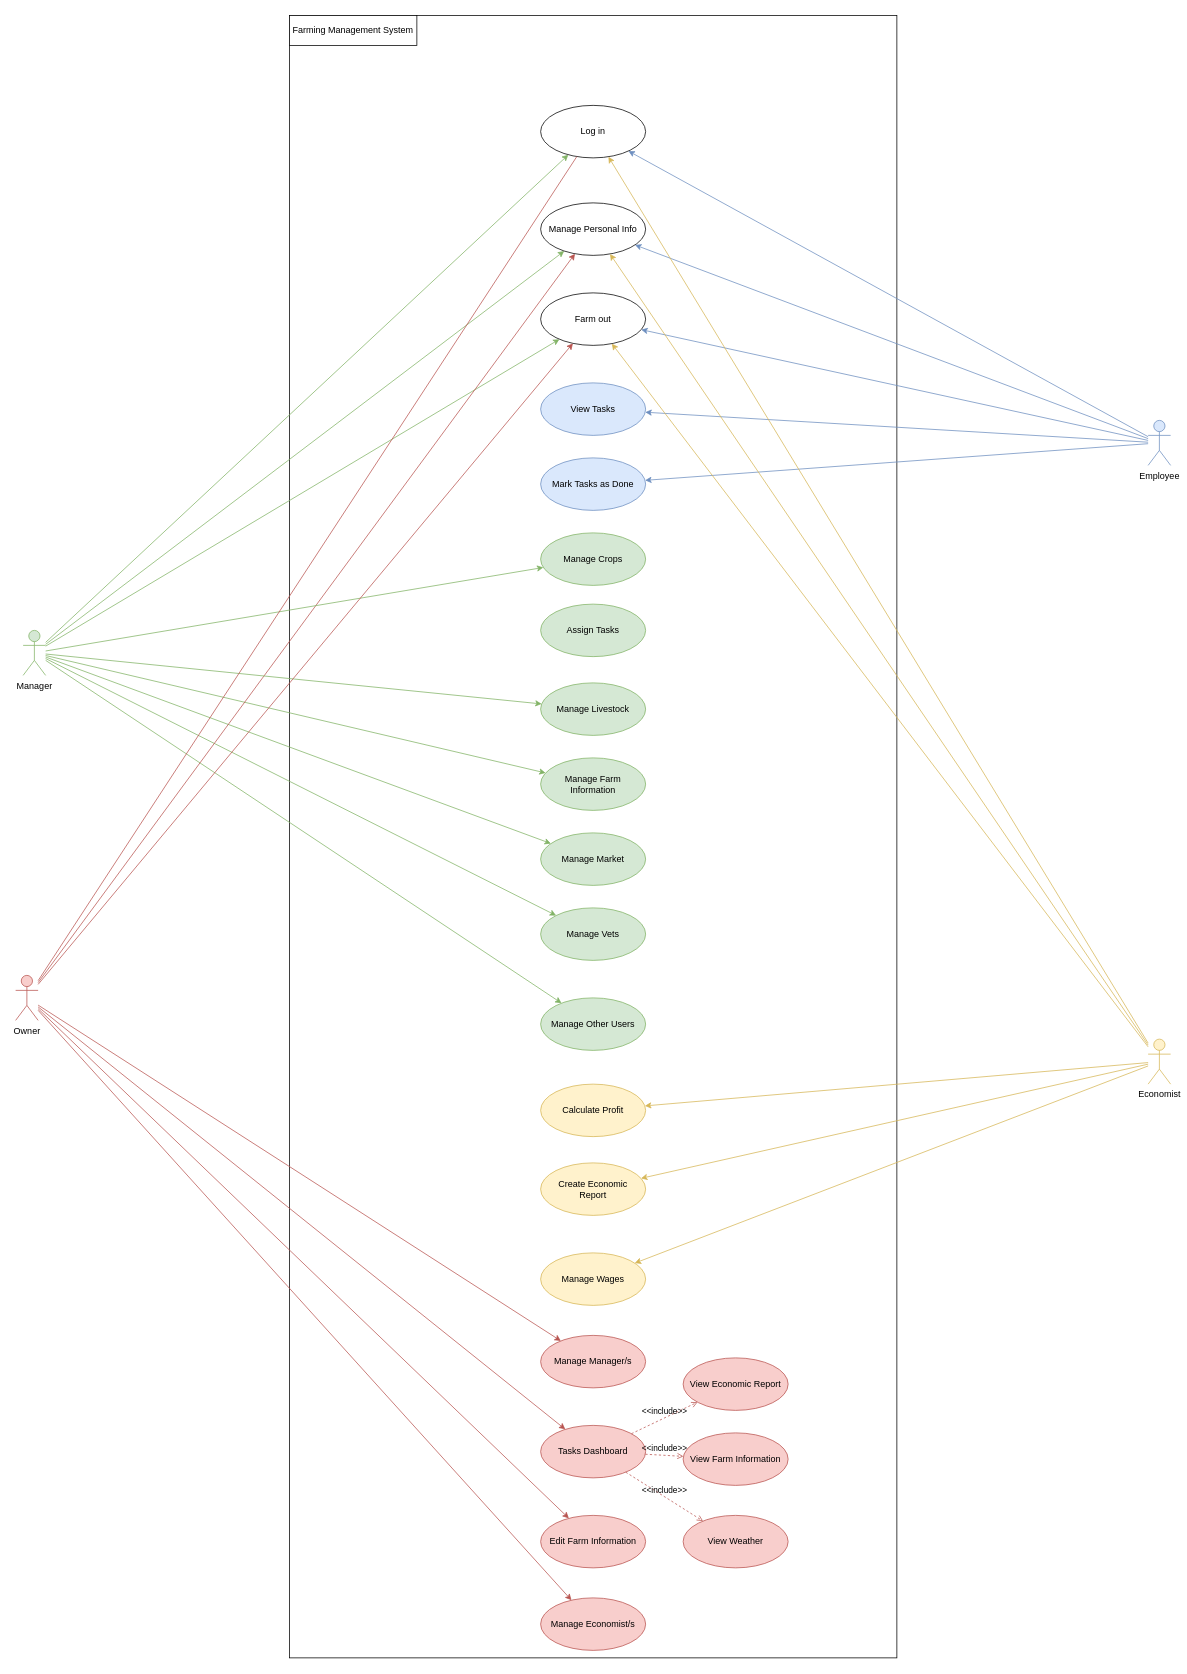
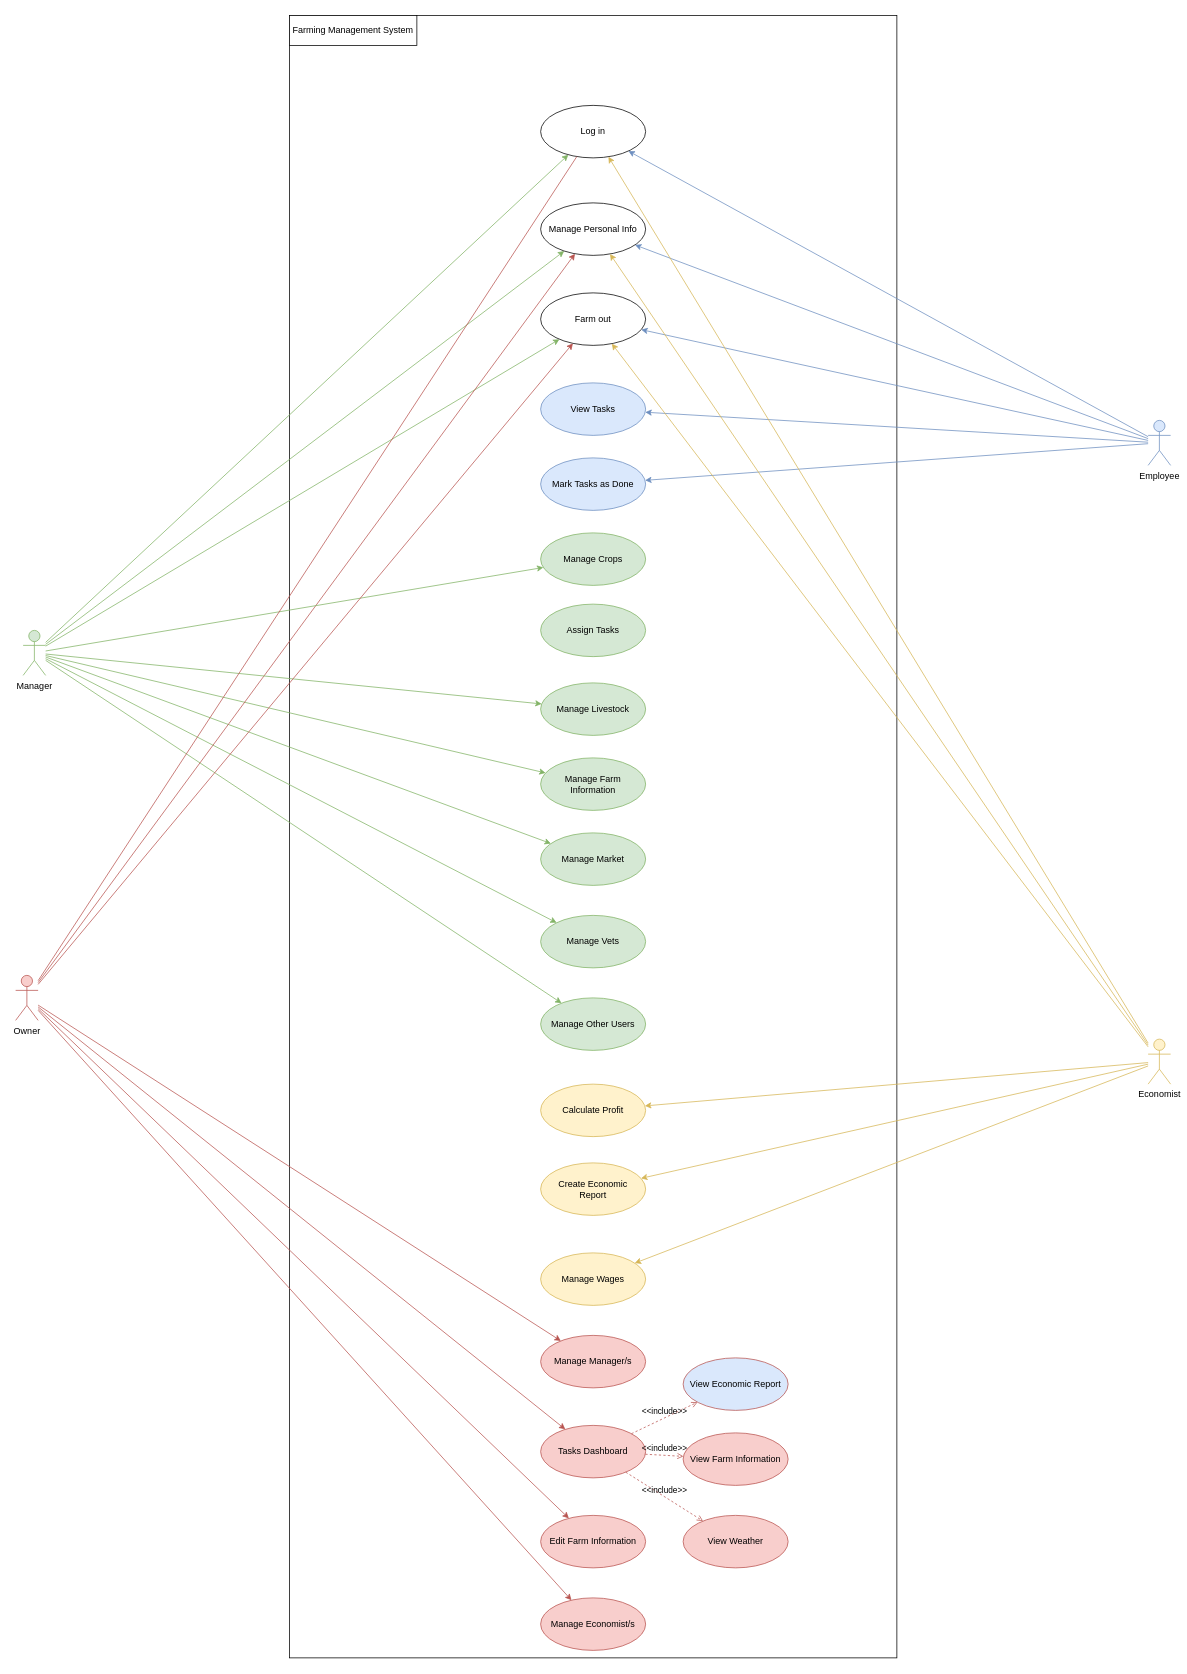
  <mxCell id="0" />
  <mxCell id="1" parent="0" />
  <mxCell id="2" value="" style="whiteSpace=wrap;html=1;fontSize=9;" parent="1" vertex="1"><mxGeometry x="385" y="20" width="810" height="2190" as="geometry" /></mxCell>
  <mxCell id="3" value="Manager" style="shape=umlActor;verticalLabelPosition=bottom;verticalAlign=top;html=1;outlineConnect=0;fillColor=#d5e8d4;strokeColor=#82b366;" parent="1" vertex="1"><mxGeometry x="30" y="840" width="30" height="60" as="geometry" /></mxCell>
  <mxCell id="4" value="Log in" style="ellipse;whiteSpace=wrap;html=1;" parent="1" vertex="1"><mxGeometry x="720" y="140" width="140" height="70" as="geometry" /></mxCell>
  <mxCell id="5" value="" style="endArrow=classic;html=1;fillColor=#d5e8d4;strokeColor=#82b366;" parent="1" source="3" target="4" edge="1"><mxGeometry width="50" height="50" relative="1" as="geometry"><mxPoint x="580" y="350" as="sourcePoint" /><mxPoint x="630" y="300" as="targetPoint" /></mxGeometry></mxCell>
  <mxCell id="6" value="" style="endArrow=classic;html=1;fillColor=#d5e8d4;strokeColor=#82b366;" parent="1" source="3" target="13" edge="1"><mxGeometry width="50" height="50" relative="1" as="geometry"><mxPoint x="590" y="360" as="sourcePoint" /><mxPoint x="640" y="310" as="targetPoint" /></mxGeometry></mxCell>
  <mxCell id="7" value="" style="endArrow=classic;html=1;fillColor=#d5e8d4;strokeColor=#82b366;" parent="1" source="3" target="12" edge="1"><mxGeometry width="50" height="50" relative="1" as="geometry"><mxPoint x="600" y="370" as="sourcePoint" /><mxPoint x="650" y="320" as="targetPoint" /></mxGeometry></mxCell>
  <mxCell id="8" value="" style="endArrow=classic;html=1;fillColor=#d5e8d4;strokeColor=#82b366;" parent="1" source="3" target="54" edge="1"><mxGeometry width="50" height="50" relative="1" as="geometry"><mxPoint x="590" y="650" as="sourcePoint" /><mxPoint x="640" y="600" as="targetPoint" /></mxGeometry></mxCell>
  <mxCell id="9" value="" style="endArrow=classic;html=1;fillColor=#d5e8d4;strokeColor=#82b366;" parent="1" source="3" target="14" edge="1"><mxGeometry width="50" height="50" relative="1" as="geometry"><mxPoint x="600" y="660" as="sourcePoint" /><mxPoint x="650" y="610" as="targetPoint" /></mxGeometry></mxCell>
  <mxCell id="10" value="" style="endArrow=classic;html=1;fillColor=#d5e8d4;strokeColor=#82b366;" parent="1" source="3" target="16" edge="1"><mxGeometry width="50" height="50" relative="1" as="geometry"><mxPoint x="630" y="690" as="sourcePoint" /><mxPoint x="680" y="640" as="targetPoint" /></mxGeometry></mxCell>
  <mxCell id="11" value="" style="endArrow=classic;html=1;fillColor=#d5e8d4;strokeColor=#82b366;" parent="1" source="3" target="17" edge="1"><mxGeometry width="50" height="50" relative="1" as="geometry"><mxPoint x="640" y="700" as="sourcePoint" /><mxPoint x="690" y="650" as="targetPoint" /></mxGeometry></mxCell>
  <mxCell id="12" value="Farm out" style="ellipse;whiteSpace=wrap;html=1;" parent="1" vertex="1"><mxGeometry x="720" y="390" width="140" height="70" as="geometry" /></mxCell>
  <mxCell id="13" value="Manage Personal Info" style="ellipse;whiteSpace=wrap;html=1;" parent="1" vertex="1"><mxGeometry x="720" y="270" width="140" height="70" as="geometry" /></mxCell>
  <mxCell id="14" value="Manage Other Users" style="ellipse;whiteSpace=wrap;html=1;fillColor=#d5e8d4;strokeColor=#82b366;" parent="1" vertex="1"><mxGeometry x="720" y="1330" width="140" height="70" as="geometry" /></mxCell>
  <mxCell id="15" value="Manage Crops" style="ellipse;whiteSpace=wrap;html=1;fillColor=#d5e8d4;strokeColor=#82b366;" parent="1" vertex="1"><mxGeometry x="720" y="710" width="140" height="70" as="geometry" /></mxCell>
  <mxCell id="16" value="Manage Market" style="ellipse;whiteSpace=wrap;html=1;fillColor=#d5e8d4;strokeColor=#82b366;" parent="1" vertex="1"><mxGeometry x="720" y="1110" width="140" height="70" as="geometry" /></mxCell>
- <mxCell id="17" value="Manage Vets" style="ellipse;whiteSpace=wrap;html=1;fillColor=#d5e8d4;strokeColor=#82b366;" parent="1" vertex="1"><mxGeometry x="720" y="1210" width="140" height="70" as="geometry" /></mxCell>
+ <mxCell id="17" value="Manage Vets" style="ellipse;whiteSpace=wrap;html=1;fillColor=#d5e8d4;strokeColor=#82b366;" parent="1" vertex="1"><mxGeometry x="720" y="1220" width="140" height="70" as="geometry" /></mxCell>
  <mxCell id="18" value="Assign Tasks" style="ellipse;whiteSpace=wrap;html=1;fillColor=#d5e8d4;strokeColor=#82b366;" parent="1" vertex="1"><mxGeometry x="720" y="805" width="140" height="70" as="geometry" /></mxCell>
  <mxCell id="19" value="Owner" style="shape=umlActor;verticalLabelPosition=bottom;verticalAlign=top;html=1;fillColor=#f8cecc;strokeColor=#b85450;" parent="1" vertex="1"><mxGeometry x="20" y="1300" width="30" height="60" as="geometry" /></mxCell>
  <mxCell id="20" value="" style="endArrow=classic;html=1;fillColor=#f8cecc;strokeColor=#b85450;" parent="1" source="19" target="13" edge="1"><mxGeometry width="50" height="50" relative="1" as="geometry"><mxPoint x="60" y="1327.571" as="sourcePoint" /><mxPoint x="229.779" y="1126.57" as="targetPoint" /></mxGeometry></mxCell>
  <mxCell id="21" value="Manage Manager/s" style="ellipse;whiteSpace=wrap;html=1;fillColor=#f8cecc;strokeColor=#b85450;" parent="1" vertex="1"><mxGeometry x="720" y="1780" width="140" height="70" as="geometry" /></mxCell>
  <mxCell id="22" value="" style="endArrow=classic;html=1;fillColor=#f8cecc;strokeColor=#b85450;" parent="1" source="19" target="21" edge="1"><mxGeometry width="50" height="50" relative="1" as="geometry"><mxPoint x="60" y="1342.1" as="sourcePoint" /><mxPoint x="227.593" y="1365.563" as="targetPoint" /></mxGeometry></mxCell>
  <mxCell id="23" value="" style="endArrow=classic;html=1;fillColor=#f8cecc;strokeColor=#b85450;" parent="1" source="19" target="24" edge="1"><mxGeometry width="50" height="50" relative="1" as="geometry"><mxPoint x="60" y="1416.286" as="sourcePoint" /><mxPoint x="247.593" y="1465.563" as="targetPoint" /></mxGeometry></mxCell>
  <mxCell id="24" value="Tasks Dashboard" style="ellipse;whiteSpace=wrap;html=1;fillColor=#f8cecc;strokeColor=#b85450;" parent="1" vertex="1"><mxGeometry x="720" y="1900" width="140" height="70" as="geometry" /></mxCell>
  <mxCell id="25" value="&amp;lt;&amp;lt;include&amp;gt;&amp;gt;" style="html=1;verticalAlign=bottom;labelBackgroundColor=none;endArrow=open;endFill=0;dashed=1;fillColor=#f8cecc;strokeColor=#b85450;" parent="1" source="24" target="26" edge="1"><mxGeometry width="160" relative="1" as="geometry"><mxPoint x="890" y="1630" as="sourcePoint" /><mxPoint x="1050" y="1630" as="targetPoint" /></mxGeometry></mxCell>
  <mxCell id="26" value="View Farm Information" style="ellipse;whiteSpace=wrap;html=1;fillColor=#f8cecc;strokeColor=#b85450;" parent="1" vertex="1"><mxGeometry x="910" y="1910" width="140" height="70" as="geometry" /></mxCell>
  <mxCell id="27" value="&amp;lt;&amp;lt;include&amp;gt;&amp;gt;" style="html=1;verticalAlign=bottom;labelBackgroundColor=none;endArrow=open;endFill=0;dashed=1;fillColor=#f8cecc;strokeColor=#b85450;" parent="1" source="24" target="28" edge="1"><mxGeometry width="160" relative="1" as="geometry"><mxPoint x="943.023" y="1891.045" as="sourcePoint" /><mxPoint x="940" y="1740" as="targetPoint" /></mxGeometry></mxCell>
  <mxCell id="28" value="View Weather" style="ellipse;whiteSpace=wrap;html=1;fillColor=#f8cecc;strokeColor=#b85450;" parent="1" vertex="1"><mxGeometry x="910" y="2020" width="140" height="70" as="geometry" /></mxCell>
  <mxCell id="29" value="" style="endArrow=classic;html=1;fillColor=#f8cecc;strokeColor=#b85450;" parent="1" source="19" target="30" edge="1"><mxGeometry width="50" height="50" relative="1" as="geometry"><mxPoint x="50" y="1538.259" as="sourcePoint" /><mxPoint x="247.593" y="1675.563" as="targetPoint" /></mxGeometry></mxCell>
  <mxCell id="30" value="Edit Farm Information" style="ellipse;whiteSpace=wrap;html=1;fillColor=#f8cecc;strokeColor=#b85450;" parent="1" vertex="1"><mxGeometry x="720" y="2020" width="140" height="70" as="geometry" /></mxCell>
  <mxCell id="31" value="Manage Economist/s" style="ellipse;whiteSpace=wrap;html=1;fillColor=#f8cecc;strokeColor=#b85450;" parent="1" vertex="1"><mxGeometry x="720" y="2130" width="140" height="70" as="geometry" /></mxCell>
  <mxCell id="32" value="" style="endArrow=classic;html=1;fillColor=#f8cecc;strokeColor=#b85450;" parent="1" source="19" target="31" edge="1"><mxGeometry width="50" height="50" relative="1" as="geometry"><mxPoint x="60" y="1761.592" as="sourcePoint" /><mxPoint x="237.593" y="1805.563" as="targetPoint" /></mxGeometry></mxCell>
  <mxCell id="33" value="&amp;lt;&amp;lt;include&amp;gt;&amp;gt;" style="html=1;verticalAlign=bottom;labelBackgroundColor=none;endArrow=open;endFill=0;dashed=1;fillColor=#f8cecc;strokeColor=#b85450;" parent="1" source="24" target="34" edge="1"><mxGeometry width="160" relative="1" as="geometry"><mxPoint x="886.257" y="1711.269" as="sourcePoint" /><mxPoint x="950" y="1750" as="targetPoint" /></mxGeometry></mxCell>
- <mxCell id="34" value="View Economic Report" style="ellipse;whiteSpace=wrap;html=1;fillColor=#f8cecc;strokeColor=#b85450;" parent="1" vertex="1"><mxGeometry x="910" y="1810" width="140" height="70" as="geometry" /></mxCell>
+ <mxCell id="34" value="View Economic Report" style="ellipse;whiteSpace=wrap;html=1;fillColor=#dae8fc;strokeColor=#b85450;" parent="1" vertex="1"><mxGeometry x="910" y="1810" width="140" height="70" as="geometry" /></mxCell>
  <mxCell id="35" value="Employee" style="shape=umlActor;verticalLabelPosition=bottom;verticalAlign=top;html=1;fillColor=#dae8fc;strokeColor=#6c8ebf;" parent="1" vertex="1"><mxGeometry x="1530" y="560" width="30" height="60" as="geometry" /></mxCell>
  <mxCell id="36" value="" style="endArrow=classic;html=1;fillColor=#dae8fc;strokeColor=#6c8ebf;" parent="1" source="35" target="4" edge="1"><mxGeometry width="50" height="50" relative="1" as="geometry"><mxPoint x="1180" y="720" as="sourcePoint" /><mxPoint x="931.238" y="419.725" as="targetPoint" /></mxGeometry></mxCell>
  <mxCell id="37" value="" style="endArrow=classic;html=1;fillColor=#dae8fc;strokeColor=#6c8ebf;" parent="1" source="35" target="13" edge="1"><mxGeometry width="50" height="50" relative="1" as="geometry"><mxPoint x="910" y="597.571" as="sourcePoint" /><mxPoint x="700" y="480" as="targetPoint" /></mxGeometry></mxCell>
  <mxCell id="38" value="View Tasks" style="ellipse;whiteSpace=wrap;html=1;fillColor=#dae8fc;strokeColor=#6c8ebf;" parent="1" vertex="1"><mxGeometry x="720" y="510" width="140" height="70" as="geometry" /></mxCell>
  <mxCell id="39" value="" style="endArrow=classic;html=1;fillColor=#dae8fc;strokeColor=#6c8ebf;" parent="1" source="35" target="38" edge="1"><mxGeometry width="50" height="50" relative="1" as="geometry"><mxPoint x="910" y="612.1" as="sourcePoint" /><mxPoint x="1077.593" y="635.563" as="targetPoint" /></mxGeometry></mxCell>
  <mxCell id="40" value="" style="endArrow=classic;html=1;fillColor=#dae8fc;strokeColor=#6c8ebf;" parent="1" source="35" target="41" edge="1"><mxGeometry width="50" height="50" relative="1" as="geometry"><mxPoint x="920" y="622.1" as="sourcePoint" /><mxPoint x="1087.593" y="645.563" as="targetPoint" /></mxGeometry></mxCell>
  <mxCell id="41" value="Mark Tasks as Done" style="ellipse;whiteSpace=wrap;html=1;fillColor=#dae8fc;strokeColor=#6c8ebf;" parent="1" vertex="1"><mxGeometry x="720" y="610" width="140" height="70" as="geometry" /></mxCell>
  <mxCell id="42" value="" style="endArrow=classic;html=1;fillColor=#dae8fc;strokeColor=#6c8ebf;" parent="1" source="35" target="12" edge="1"><mxGeometry width="50" height="50" relative="1" as="geometry"><mxPoint x="910" y="583.947" as="sourcePoint" /><mxPoint x="913.56" y="750.148" as="targetPoint" /></mxGeometry></mxCell>
  <mxCell id="43" value="Economist" style="shape=umlActor;verticalLabelPosition=bottom;verticalAlign=top;html=1;fillColor=#fff2cc;strokeColor=#d6b656;" parent="1" vertex="1"><mxGeometry x="1530" y="1385" width="30" height="60" as="geometry" /></mxCell>
  <mxCell id="44" value="" style="endArrow=classic;html=1;fillColor=#fff2cc;strokeColor=#d6b656;" parent="1" source="43" target="4" edge="1"><mxGeometry width="50" height="50" relative="1" as="geometry"><mxPoint x="1096" y="1170" as="sourcePoint" /><mxPoint x="1167.1" y="999.401" as="targetPoint" /></mxGeometry></mxCell>
  <mxCell id="45" value="" style="endArrow=classic;html=1;fillColor=#fff2cc;strokeColor=#d6b656;" parent="1" source="43" target="12" edge="1"><mxGeometry width="50" height="50" relative="1" as="geometry"><mxPoint x="1210" y="1303.894" as="sourcePoint" /><mxPoint x="870" y="910" as="targetPoint" /></mxGeometry></mxCell>
  <mxCell id="46" value="" style="endArrow=classic;html=1;fillColor=#fff2cc;strokeColor=#d6b656;" parent="1" source="43" target="13" edge="1"><mxGeometry width="50" height="50" relative="1" as="geometry"><mxPoint x="1570" y="1143.894" as="sourcePoint" /><mxPoint x="1267.256" y="1054.476" as="targetPoint" /></mxGeometry></mxCell>
  <mxCell id="47" value="" style="endArrow=classic;html=1;fillColor=#fff2cc;strokeColor=#d6b656;" parent="1" source="43" target="48" edge="1"><mxGeometry width="50" height="50" relative="1" as="geometry"><mxPoint x="1580" y="1153.894" as="sourcePoint" /><mxPoint x="1420" y="1140" as="targetPoint" /></mxGeometry></mxCell>
  <mxCell id="48" value="Create Economic &lt;br&gt;Report" style="ellipse;whiteSpace=wrap;html=1;fillColor=#fff2cc;strokeColor=#d6b656;" parent="1" vertex="1"><mxGeometry x="720" y="1550" width="140" height="70" as="geometry" /></mxCell>
  <mxCell id="49" value="" style="endArrow=classic;html=1;fillColor=#fff2cc;strokeColor=#d6b656;" parent="1" source="43" target="52" edge="1"><mxGeometry width="50" height="50" relative="1" as="geometry"><mxPoint x="1590" y="1163.894" as="sourcePoint" /><mxPoint x="1713.866" y="1009.999" as="targetPoint" /></mxGeometry></mxCell>
  <mxCell id="50" value="Manage Wages" style="ellipse;whiteSpace=wrap;html=1;fillColor=#fff2cc;strokeColor=#d6b656;" parent="1" vertex="1"><mxGeometry x="720" y="1670" width="140" height="70" as="geometry" /></mxCell>
  <mxCell id="51" value="" style="endArrow=classic;html=1;fillColor=#fff2cc;strokeColor=#d6b656;" parent="1" source="43" target="50" edge="1"><mxGeometry width="50" height="50" relative="1" as="geometry"><mxPoint x="1600" y="1173.894" as="sourcePoint" /><mxPoint x="1723.866" y="1019.999" as="targetPoint" /></mxGeometry></mxCell>
  <mxCell id="52" value="Calculate Profit" style="ellipse;whiteSpace=wrap;html=1;fillColor=#fff2cc;strokeColor=#d6b656;" parent="1" vertex="1"><mxGeometry x="720" y="1445" width="140" height="70" as="geometry" /></mxCell>
  <mxCell id="53" value="Manage Livestock" style="ellipse;whiteSpace=wrap;html=1;fillColor=#d5e8d4;strokeColor=#82b366;" parent="1" vertex="1"><mxGeometry x="720" y="910" width="140" height="70" as="geometry" /></mxCell>
  <mxCell id="54" value="Manage Farm Information" style="ellipse;whiteSpace=wrap;html=1;fillColor=#d5e8d4;strokeColor=#82b366;" parent="1" vertex="1"><mxGeometry x="720" y="1010" width="140" height="70" as="geometry" /></mxCell>
  <mxCell id="55" value="" style="endArrow=classic;html=1;fillColor=#d5e8d4;strokeColor=#82b366;" parent="1" source="3" target="15" edge="1"><mxGeometry width="50" height="50" relative="1" as="geometry"><mxPoint x="70" y="810" as="sourcePoint" /><mxPoint x="460" y="520" as="targetPoint" /></mxGeometry></mxCell>
  <mxCell id="56" value="" style="endArrow=classic;html=1;fillColor=#d5e8d4;strokeColor=#82b366;" parent="1" source="3" target="53" edge="1"><mxGeometry width="50" height="50" relative="1" as="geometry"><mxPoint x="70" y="872.633" as="sourcePoint" /><mxPoint x="850.061" y="489.526" as="targetPoint" /></mxGeometry></mxCell>
  <mxCell id="57" value="" style="endArrow=none;html=1;fillColor=#f8cecc;strokeColor=#b85450;" parent="1" source="19" target="4" edge="1"><mxGeometry width="50" height="50" relative="1" as="geometry"><mxPoint x="60" y="1327.409" as="sourcePoint" /><mxPoint x="694.17" y="795.068" as="targetPoint" /></mxGeometry></mxCell>
  <mxCell id="58" value="" style="endArrow=classic;html=1;fillColor=#f8cecc;strokeColor=#b85450;" parent="1" source="19" target="12" edge="1"><mxGeometry width="50" height="50" relative="1" as="geometry"><mxPoint x="60" y="1324.649" as="sourcePoint" /><mxPoint x="869.271" y="496.447" as="targetPoint" /></mxGeometry></mxCell>
  <mxCell id="59" value="Farming Management System" style="whiteSpace=wrap;html=1;" parent="1" vertex="1"><mxGeometry x="385" y="20" width="170" height="40" as="geometry" /></mxCell>
